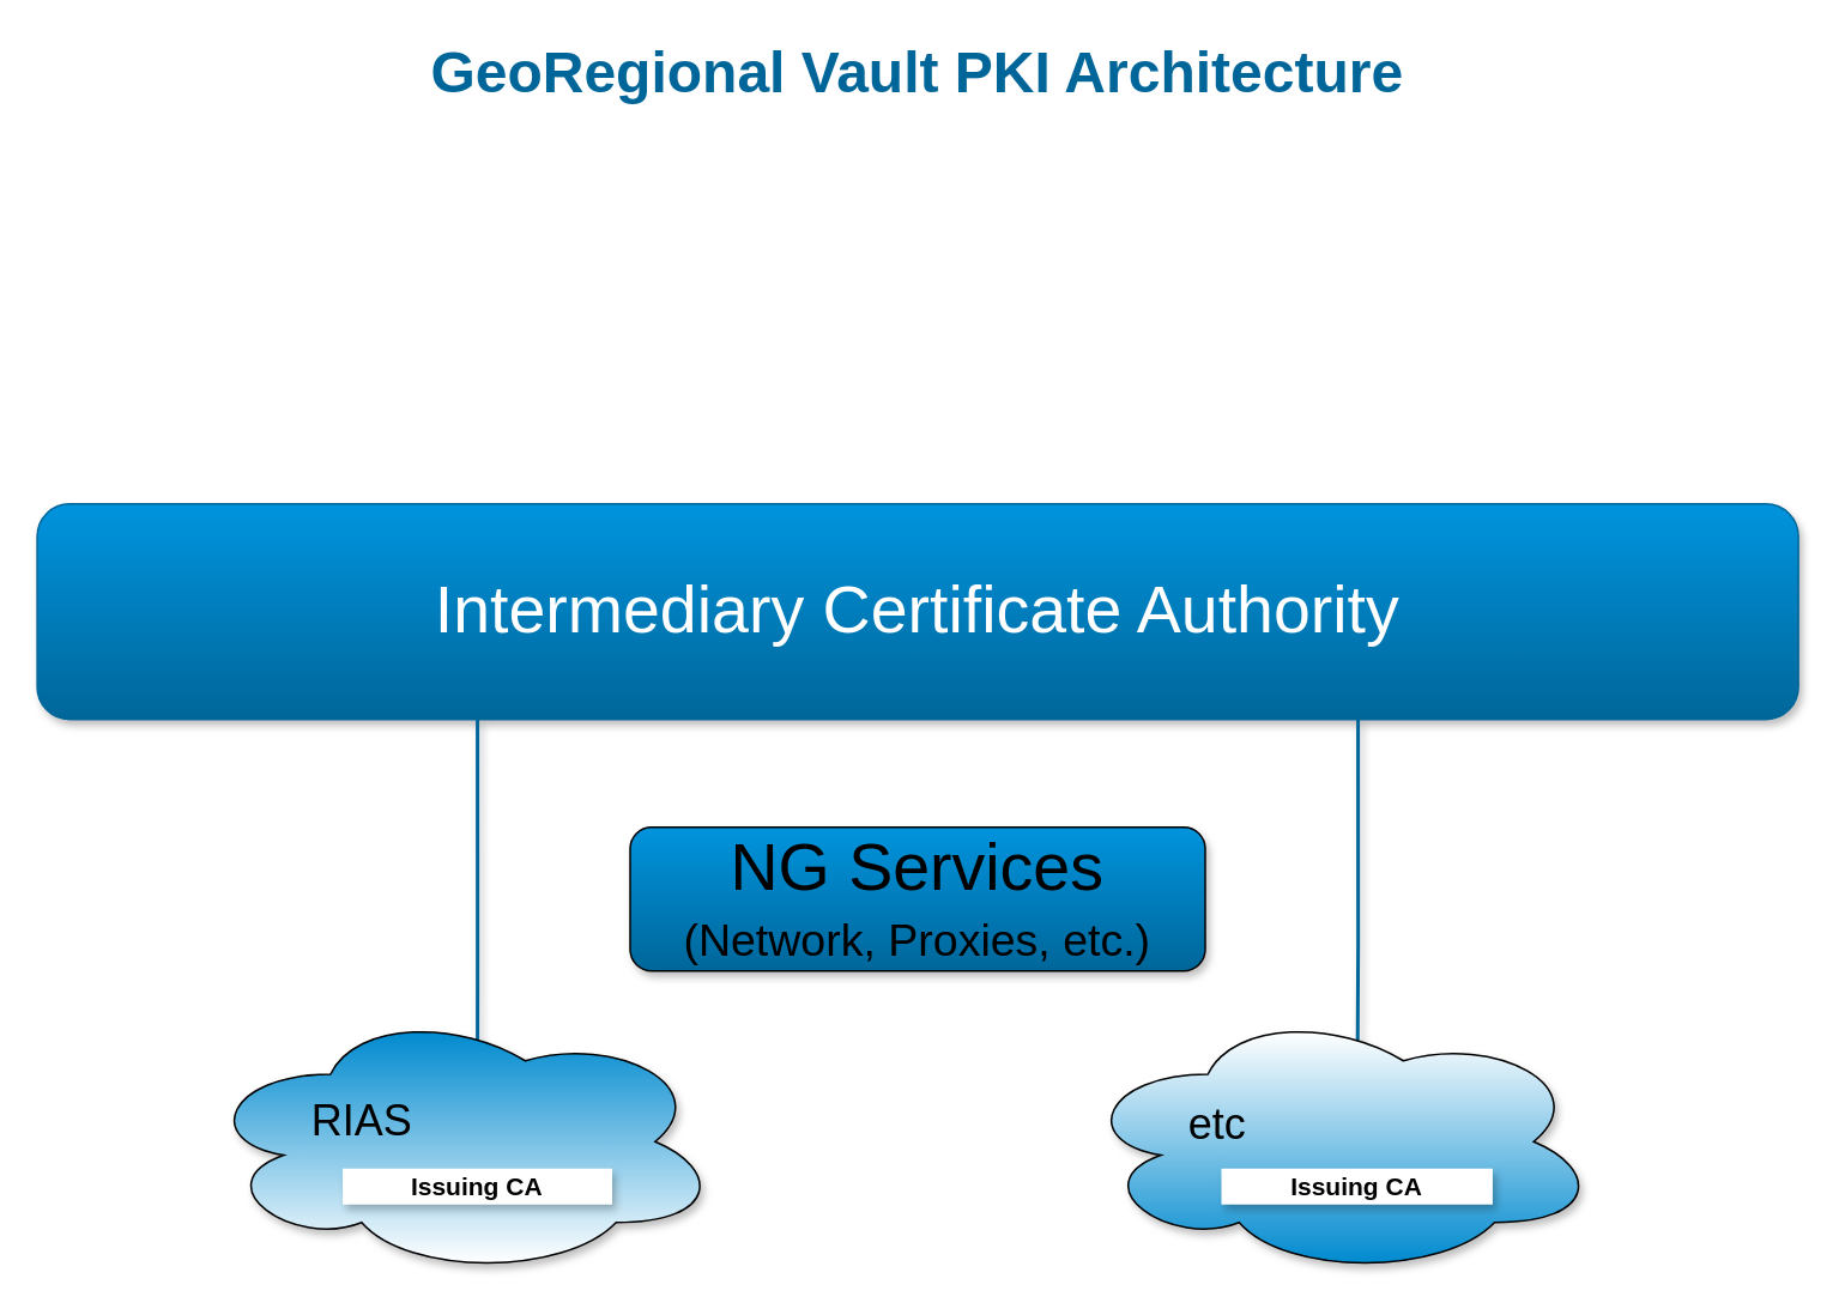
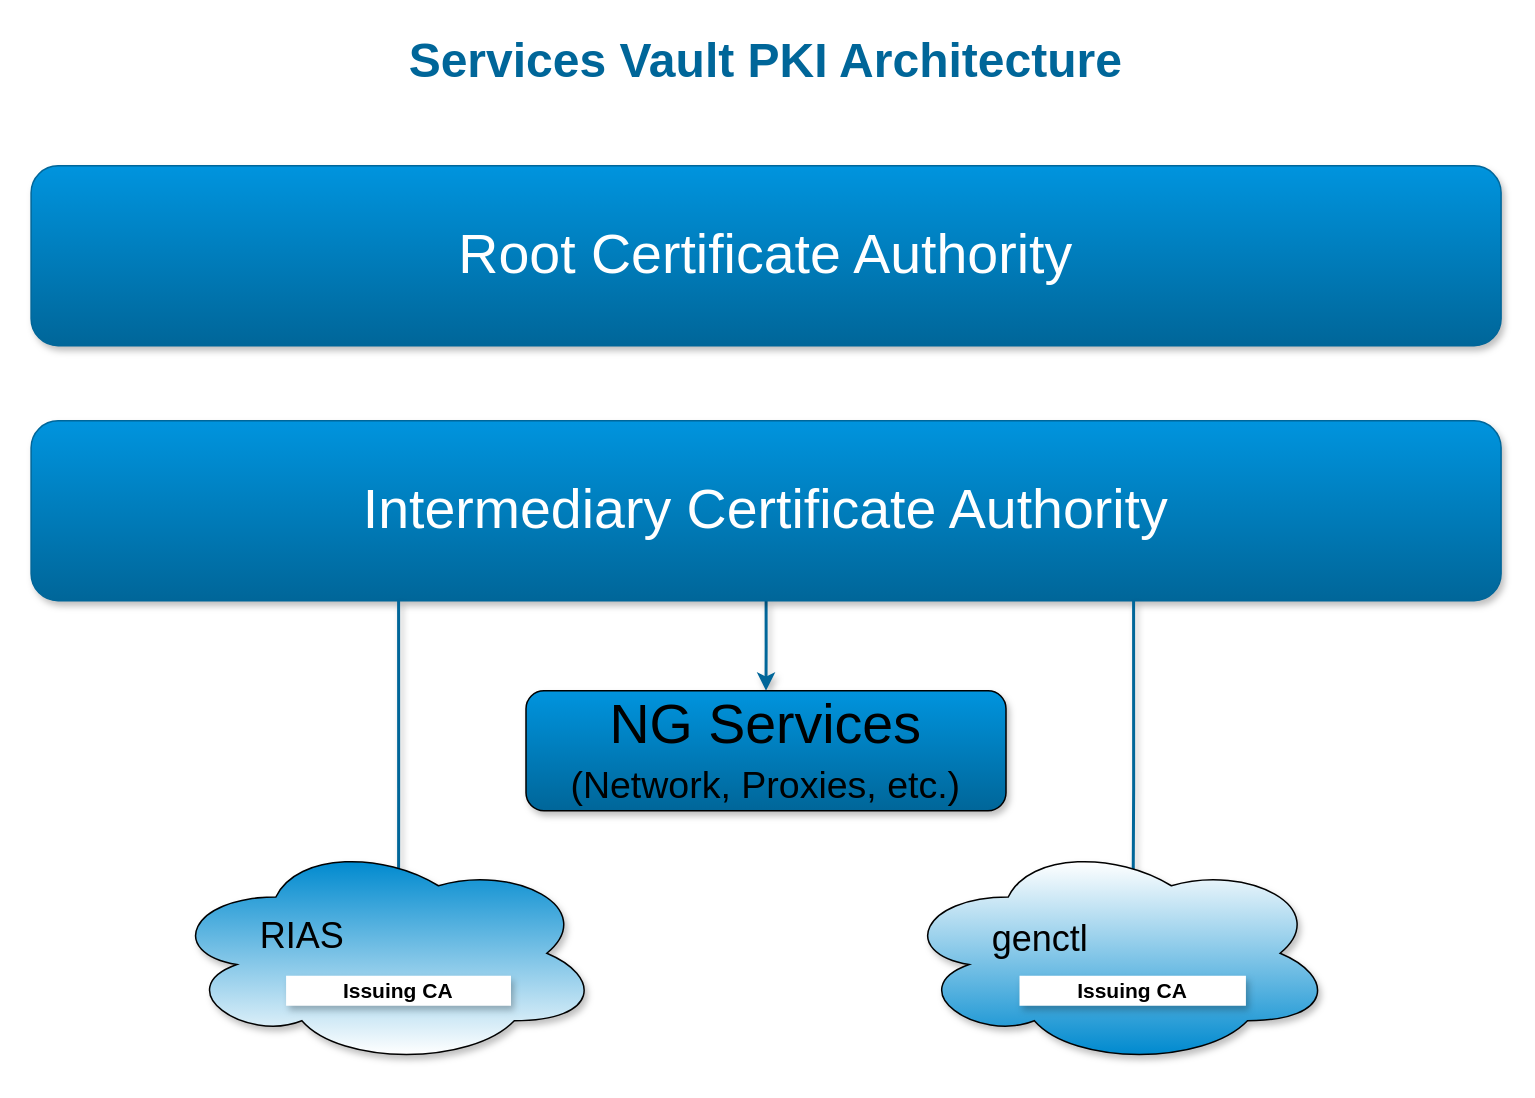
  <mxCell id="0" />
  <mxCell id="1" parent="0" />
+ <mxCell id="2" value="&lt;font&gt;Root Certificate Authority&lt;/font&gt;" style="rounded=1;whiteSpace=wrap;html=1;shadow=1;fontSize=37;align=center;fillColor=#006699;strokeColor=#006699;labelPosition=center;verticalLabelPosition=middle;verticalAlign=middle;gradientColor=#0094DE;gradientDirection=north;fontColor=#FFFFFF;" parent="1" vertex="1"><mxGeometry x="20.06" y="110" width="980" height="120" as="geometry" /></mxCell>
+ <mxCell id="3" style="edgeStyle=orthogonalEdgeStyle;rounded=0;orthogonalLoop=1;jettySize=auto;html=1;exitX=0.5;exitY=1;exitDx=0;exitDy=0;entryX=0.5;entryY=0;entryDx=0;entryDy=0;strokeColor=#006699;shadow=1;strokeWidth=2;" edge="1" parent="1" source="4" target="5"><mxGeometry relative="1" as="geometry" /></mxCell>
  <mxCell id="4" value="&lt;font&gt;Intermediary Certificate Authority&lt;/font&gt;" style="rounded=1;whiteSpace=wrap;html=1;shadow=1;fontSize=37;align=center;fillColor=#006699;strokeColor=#006699;labelPosition=center;verticalLabelPosition=middle;verticalAlign=middle;glass=0;fillStyle=auto;fontColor=#FFFFFF;gradientColor=#0094DE;gradientDirection=north;" parent="1" vertex="1"><mxGeometry x="20.06" y="280" width="980" height="120" as="geometry" /></mxCell>
  <mxCell id="5" value="&lt;p style=&quot;line-height: 100%&quot;&gt;NG Services&lt;br&gt;&lt;font style=&quot;font-size: 25px ; line-height: 100%&quot;&gt;(Network, Proxies, etc.)&lt;/font&gt;&lt;br&gt;&lt;/p&gt;" style="whiteSpace=wrap;html=1;shadow=1;fontSize=37;fillColor=#006699;gradientColor=#0094DE;gradientDirection=north;rounded=1;" parent="1" vertex="1"><mxGeometry x="350" y="460" width="320" height="80" as="geometry" /></mxCell>
- <mxCell id="6" value="&lt;font color=&quot;#006699&quot; style=&quot;font-size: 32px&quot;&gt;&lt;b style=&quot;&quot;&gt;GeoRegional Vault PKI Architecture&lt;/b&gt;&lt;/font&gt;" style="text;html=1;strokeColor=none;fillColor=none;align=center;verticalAlign=middle;whiteSpace=wrap;rounded=0;shadow=1;glass=0;comic=0;" parent="1" vertex="1"><mxGeometry x="238.11" y="20" width="543.9" height="40" as="geometry" /></mxCell>
+ <mxCell id="6" value="&lt;font color=&quot;#006699&quot; style=&quot;font-size: 32px&quot;&gt;&lt;b style=&quot;&quot;&gt;Services Vault PKI Architecture&lt;/b&gt;&lt;/font&gt;" style="text;html=1;strokeColor=none;fillColor=none;align=center;verticalAlign=middle;whiteSpace=wrap;rounded=0;shadow=1;glass=0;comic=0;" parent="1" vertex="1"><mxGeometry x="238.11" y="20" width="543.9" height="40" as="geometry" /></mxCell>
  <mxCell id="7" style="edgeStyle=orthogonalEdgeStyle;rounded=0;orthogonalLoop=1;jettySize=auto;html=1;entryX=0.5;entryY=0;entryDx=0;entryDy=0;exitX=0.25;exitY=1;exitDx=0;exitDy=0;shadow=1;fontColor=#FFFFFF;strokeColor=#006699;strokeWidth=2;" parent="1" source="4" target="14" edge="1"><mxGeometry relative="1" as="geometry"><mxPoint x="357.088" y="308.5" as="sourcePoint" /><mxPoint x="236" y="660" as="targetPoint" /></mxGeometry></mxCell>
  <mxCell id="8" style="edgeStyle=orthogonalEdgeStyle;rounded=0;orthogonalLoop=1;jettySize=auto;html=1;exitX=0.75;exitY=1;exitDx=0;exitDy=0;shadow=1;fontSize=37;entryX=0.5;entryY=0;entryDx=0;entryDy=0;strokeColor=#006699;strokeWidth=2;" parent="1" source="4" target="11" edge="1"><mxGeometry relative="1" as="geometry"><mxPoint x="756" y="660" as="targetPoint" /></mxGeometry></mxCell>
  <mxCell id="9" value="" style="group" vertex="1" connectable="0" parent="1"><mxGeometry x="599" y="560" width="290" height="150" as="geometry" /></mxCell>
- <mxCell id="10" value="&lt;p style=&quot;line-height: 30%;&quot;&gt;&lt;font style=&quot;line-height: 100% ; font-size: 24px&quot;&gt;etc&lt;br&gt;&lt;/font&gt;&lt;/p&gt;" style="ellipse;shape=cloud;whiteSpace=wrap;html=1;shadow=1;fontSize=37;verticalAlign=top;align=left;gradientColor=#008ACF;spacingLeft=60;spacingTop=10;" vertex="1" parent="9"><mxGeometry width="290" height="150" as="geometry" /></mxCell>
+ <mxCell id="10" value="&lt;p style=&quot;line-height: 30%;&quot;&gt;&lt;font style=&quot;line-height: 100% ; font-size: 24px&quot;&gt;genctl&lt;br&gt;&lt;/font&gt;&lt;/p&gt;" style="ellipse;shape=cloud;whiteSpace=wrap;html=1;shadow=1;fontSize=37;verticalAlign=top;align=left;gradientColor=#008ACF;spacingLeft=60;spacingTop=10;" vertex="1" parent="9"><mxGeometry width="290" height="150" as="geometry" /></mxCell>
  <mxCell id="11" value="&lt;b&gt;&lt;font color=&quot;#000000&quot; style=&quot;font-size: 14px&quot;&gt;Issuing CA&lt;/font&gt;&lt;/b&gt;" style="text;html=1;strokeColor=none;fillColor=#ffffff;align=center;verticalAlign=middle;whiteSpace=wrap;rounded=0;shadow=1;glass=0;comic=0;" vertex="1" parent="9"><mxGeometry x="80" y="90" width="150.94" height="20" as="geometry" /></mxCell>
  <mxCell id="12" value="" style="group" vertex="1" connectable="0" parent="1"><mxGeometry x="111" y="560" width="289" height="150" as="geometry" /></mxCell>
  <mxCell id="13" value="&lt;p style=&quot;line-height: 30%;&quot;&gt;&lt;span style=&quot;font-size: 24px&quot;&gt;RIAS&lt;br&gt;&lt;/span&gt;&lt;font style=&quot;line-height: 100% ; font-size: 24px&quot;&gt;&lt;br&gt;&lt;/font&gt;&lt;/p&gt;" style="ellipse;shape=cloud;whiteSpace=wrap;html=1;shadow=1;fontSize=37;verticalAlign=top;align=left;fillStyle=cross-hatch;gradientColor=#008ACF;gradientDirection=north;spacingLeft=60;spacingTop=10;" parent="12" vertex="1"><mxGeometry width="289" height="150" as="geometry" /></mxCell>
  <mxCell id="14" value="&lt;b&gt;&lt;font color=&quot;#000000&quot; style=&quot;font-size: 14px&quot;&gt;Issuing CA&lt;/font&gt;&lt;/b&gt;" style="text;html=1;strokeColor=none;fillColor=#ffffff;align=center;verticalAlign=middle;whiteSpace=wrap;rounded=0;shadow=1;glass=0;comic=0;" vertex="1" parent="12"><mxGeometry x="79.06" y="90" width="149.94" height="20" as="geometry" /></mxCell>
